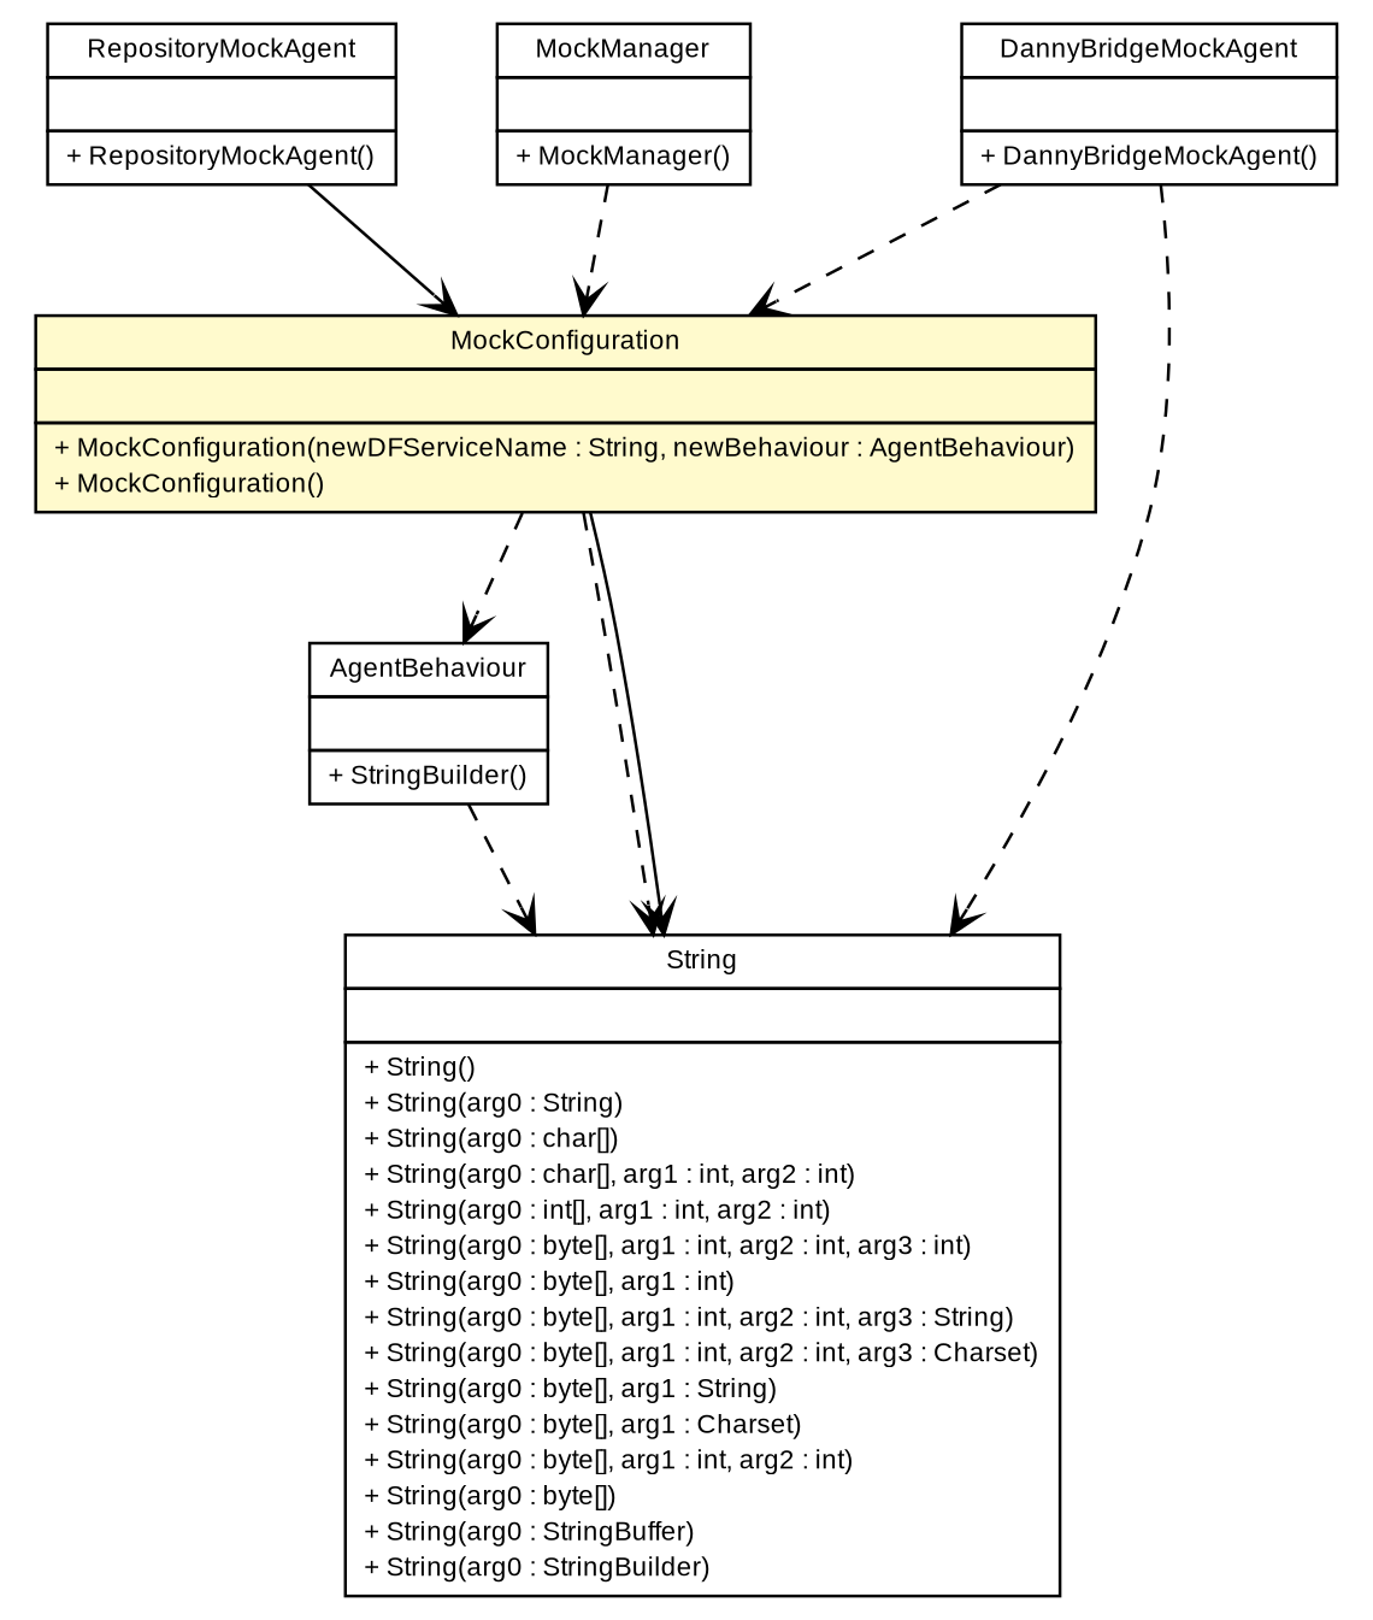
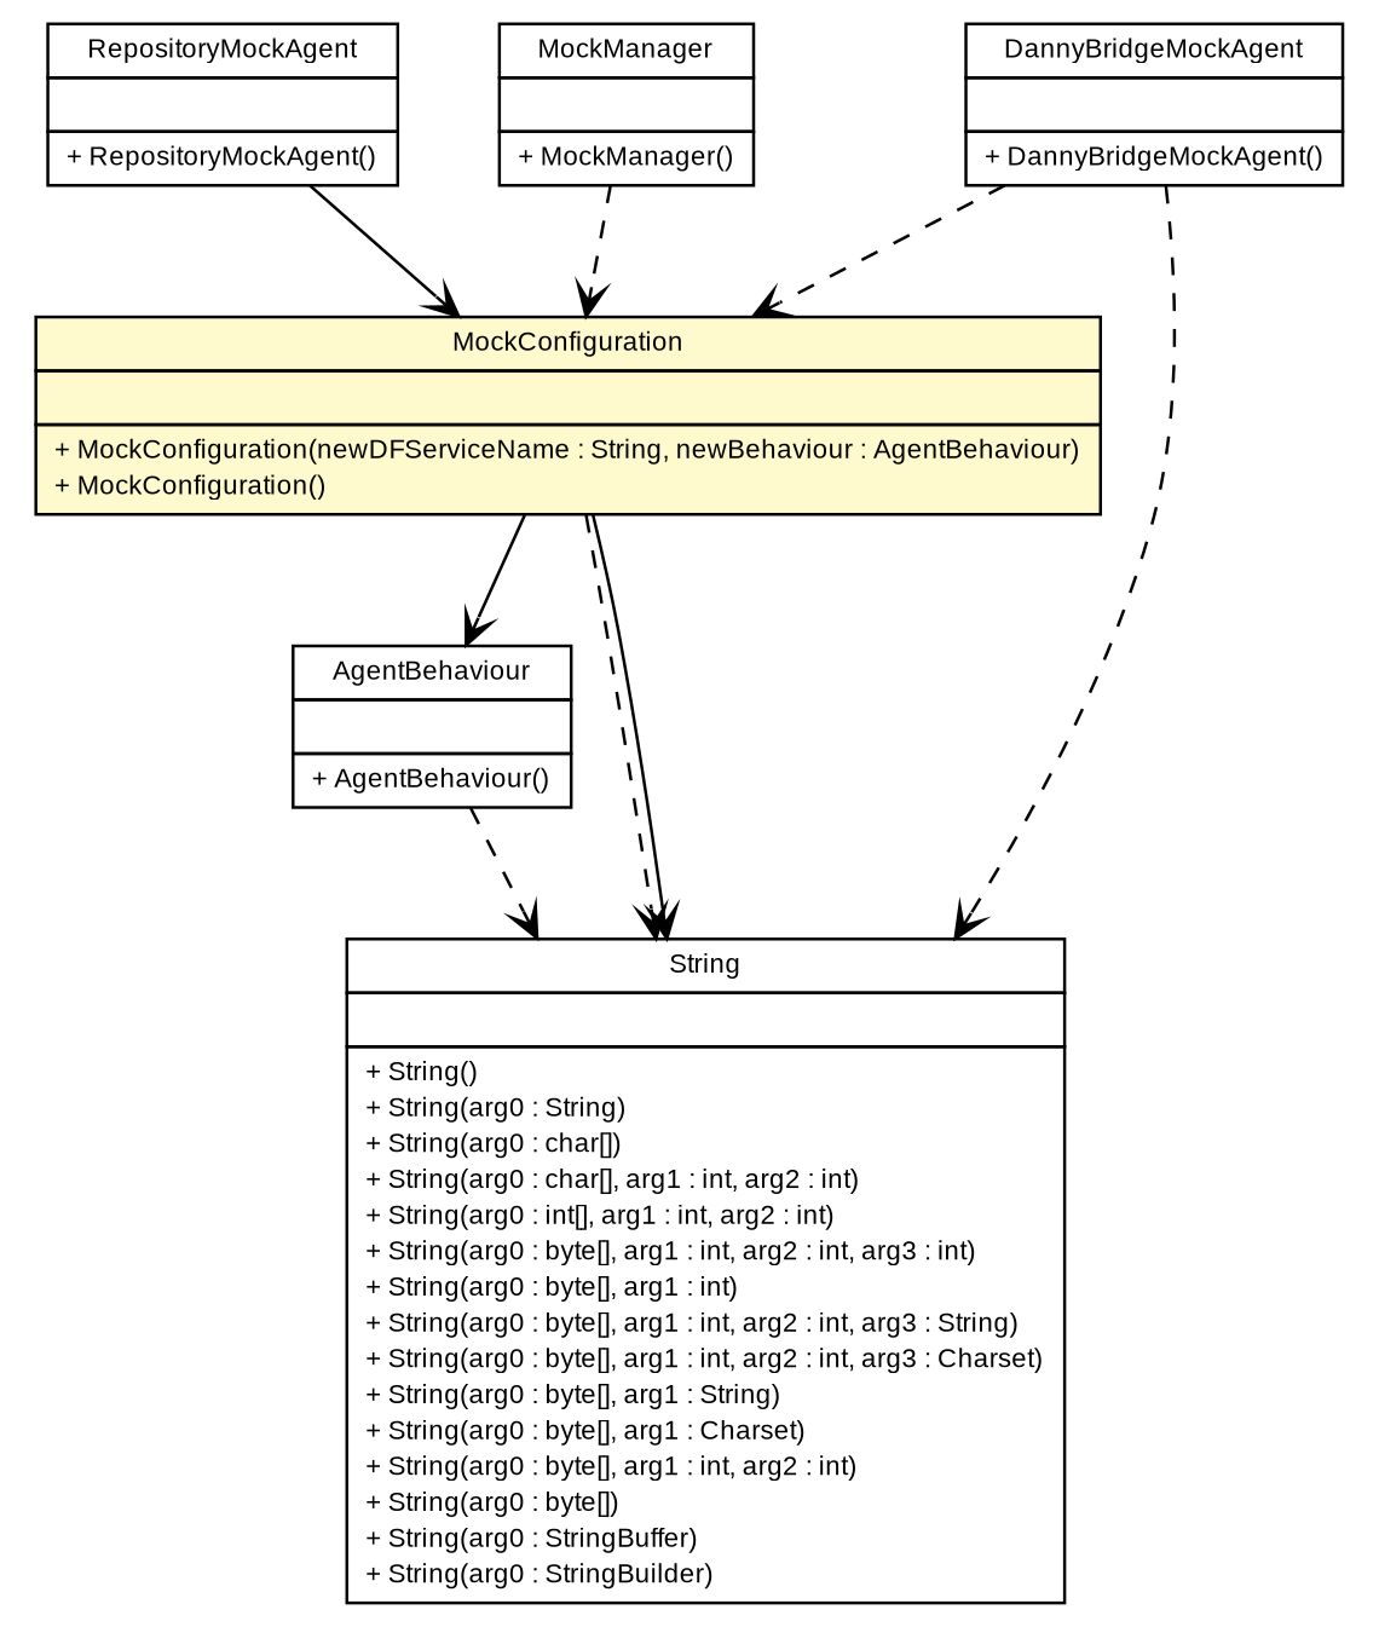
  digraph {
    nodesep=0.25
    ranksep=0.5
    node [fontcolor=black fontname=arial fontsize=9.0 shape=plaintext]
    edge [arrowhead=open color=black fontcolor=black fontname=arial fontsize=10.0 headport=p labelfontname=arial labelfontsize=10 tailport=p style=dashed]
    n1 [label=<<table title="es.upm.dit.gsi.beast.mock.common.MockConfiguration" border="0" cellborder="1" cellspacing="0" cellpadding="2" port="p" bgcolor="lemonChiffon" href="./MockConfiguration.html"> 		<tr><td><table border="0" cellspacing="0" cellpadding="1"> <tr><td align="center" balign="center"> MockConfiguration </td></tr> 		</table></td></tr> 		<tr><td><table border="0" cellspacing="0" cellpadding="1"> <tr><td align="left" balign="left">  </td></tr> 		</table></td></tr> 		<tr><td><table border="0" cellspacing="0" cellpadding="1"> <tr><td align="left" balign="left"> + MockConfiguration(newDFServiceName : String, newBehaviour : AgentBehaviour) </td></tr> <tr><td align="left" balign="left"> + MockConfiguration() </td></tr> 		</table></td></tr> 		</table>>]
-   n2 [label=<<table title="es.upm.dit.gsi.beast.mock.common.AgentBehaviour" border="0" cellborder="1" cellspacing="0" cellpadding="2" port="p" href="./AgentBehaviour.html"> 		<tr><td><table border="0" cellspacing="0" cellpadding="1"> <tr><td align="center" balign="center"> AgentBehaviour </td></tr> 		</table></td></tr> 		<tr><td><table border="0" cellspacing="0" cellpadding="1"> <tr><td align="left" balign="left">  </td></tr> 		</table></td></tr> 		<tr><td><table border="0" cellspacing="0" cellpadding="1"> <tr><td align="left" balign="left"> + StringBuilder() </td></tr> 		</table></td></tr> 		</table>>]
+   n2 [label=<<table title="es.upm.dit.gsi.beast.mock.common.AgentBehaviour" border="0" cellborder="1" cellspacing="0" cellpadding="2" port="p" href="./AgentBehaviour.html"> 		<tr><td><table border="0" cellspacing="0" cellpadding="1"> <tr><td align="center" balign="center"> AgentBehaviour </td></tr> 		</table></td></tr> 		<tr><td><table border="0" cellspacing="0" cellpadding="1"> <tr><td align="left" balign="left">  </td></tr> 		</table></td></tr> 		<tr><td><table border="0" cellspacing="0" cellpadding="1"> <tr><td align="left" balign="left"> + AgentBehaviour() </td></tr> 		</table></td></tr> 		</table>>]
    n3 [label=<<table title="java.lang.String" border="0" cellborder="1" cellspacing="0" cellpadding="2" port="p" href="http://java.sun.com/j2se/1.4.2/docs/api/java/lang/String.html"> 		<tr><td><table border="0" cellspacing="0" cellpadding="1"> <tr><td align="center" balign="center"> String </td></tr> 		</table></td></tr> 		<tr><td><table border="0" cellspacing="0" cellpadding="1"> <tr><td align="left" balign="left">  </td></tr> 		</table></td></tr> 		<tr><td><table border="0" cellspacing="0" cellpadding="1"> <tr><td align="left" balign="left"> + String() </td></tr> <tr><td align="left" balign="left"> + String(arg0 : String) </td></tr> <tr><td align="left" balign="left"> + String(arg0 : char[]) </td></tr> <tr><td align="left" balign="left"> + String(arg0 : char[], arg1 : int, arg2 : int) </td></tr> <tr><td align="left" balign="left"> + String(arg0 : int[], arg1 : int, arg2 : int) </td></tr> <tr><td align="left" balign="left"> + String(arg0 : byte[], arg1 : int, arg2 : int, arg3 : int) </td></tr> <tr><td align="left" balign="left"> + String(arg0 : byte[], arg1 : int) </td></tr> <tr><td align="left" balign="left"> + String(arg0 : byte[], arg1 : int, arg2 : int, arg3 : String) </td></tr> <tr><td align="left" balign="left"> + String(arg0 : byte[], arg1 : int, arg2 : int, arg3 : Charset) </td></tr> <tr><td align="left" balign="left"> + String(arg0 : byte[], arg1 : String) </td></tr> <tr><td align="left" balign="left"> + String(arg0 : byte[], arg1 : Charset) </td></tr> <tr><td align="left" balign="left"> + String(arg0 : byte[], arg1 : int, arg2 : int) </td></tr> <tr><td align="left" balign="left"> + String(arg0 : byte[]) </td></tr> <tr><td align="left" balign="left"> + String(arg0 : StringBuffer) </td></tr> <tr><td align="left" balign="left"> + String(arg0 : StringBuilder) </td></tr> 		</table></td></tr> 		</table>>]
    n4 [label=<<table title="es.upm.dit.gsi.beast.mock.jade.bridgeMock.DannyBridgeMockAgent" border="0" cellborder="1" cellspacing="0" cellpadding="2" port="p" href="../jade/bridgeMock/DannyBridgeMockAgent.html"> 		<tr><td><table border="0" cellspacing="0" cellpadding="1"> <tr><td align="center" balign="center"> DannyBridgeMockAgent </td></tr> 		</table></td></tr> 		<tr><td><table border="0" cellspacing="0" cellpadding="1"> <tr><td align="left" balign="left">  </td></tr> 		</table></td></tr> 		<tr><td><table border="0" cellspacing="0" cellpadding="1"> <tr><td align="left" balign="left"> + DannyBridgeMockAgent() </td></tr> 		</table></td></tr> 		</table>>]
    n5 [label=<<table title="es.upm.dit.gsi.beast.mock.jade.repositoryMock.RepositoryMockAgent" border="0" cellborder="1" cellspacing="0" cellpadding="2" port="p" href="../jade/repositoryMock/RepositoryMockAgent.html"> 		<tr><td><table border="0" cellspacing="0" cellpadding="1"> <tr><td align="center" balign="center"> RepositoryMockAgent </td></tr> 		</table></td></tr> 		<tr><td><table border="0" cellspacing="0" cellpadding="1"> <tr><td align="left" balign="left">  </td></tr> 		</table></td></tr> 		<tr><td><table border="0" cellspacing="0" cellpadding="1"> <tr><td align="left" balign="left"> + RepositoryMockAgent() </td></tr> 		</table></td></tr> 		</table>>]
    n6 [label=<<table title="es.upm.dit.gsi.beast.mock.MockManager" border="0" cellborder="1" cellspacing="0" cellpadding="2" port="p" href="../MockManager.html"> 		<tr><td><table border="0" cellspacing="0" cellpadding="1"> <tr><td align="center" balign="center"> MockManager </td></tr> 		</table></td></tr> 		<tr><td><table border="0" cellspacing="0" cellpadding="1"> <tr><td align="left" balign="left">  </td></tr> 		</table></td></tr> 		<tr><td><table border="0" cellspacing="0" cellpadding="1"> <tr><td align="left" balign="left"> + MockManager() </td></tr> 		</table></td></tr> 		</table>>]
-   n1 -> n2
+   n1 -> n2 [style=""]
    n1 -> n3 [style=""]
    n1 -> n3
    n2 -> n3
    n4 -> n1
    n4 -> n3
    n5 -> n1 [style=""]
    n6 -> n1
  }
